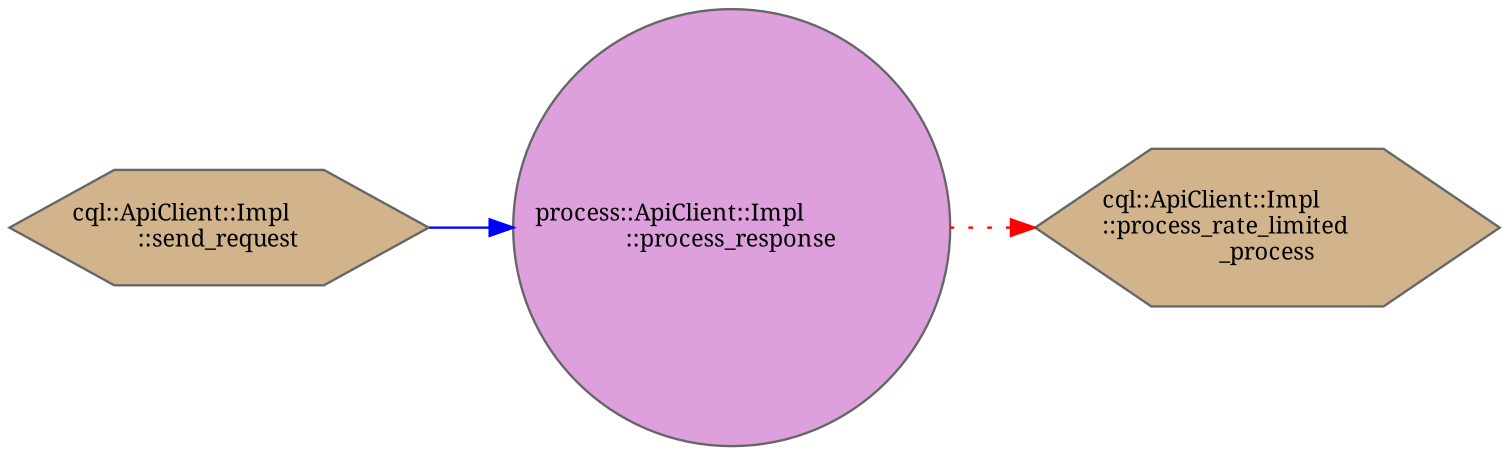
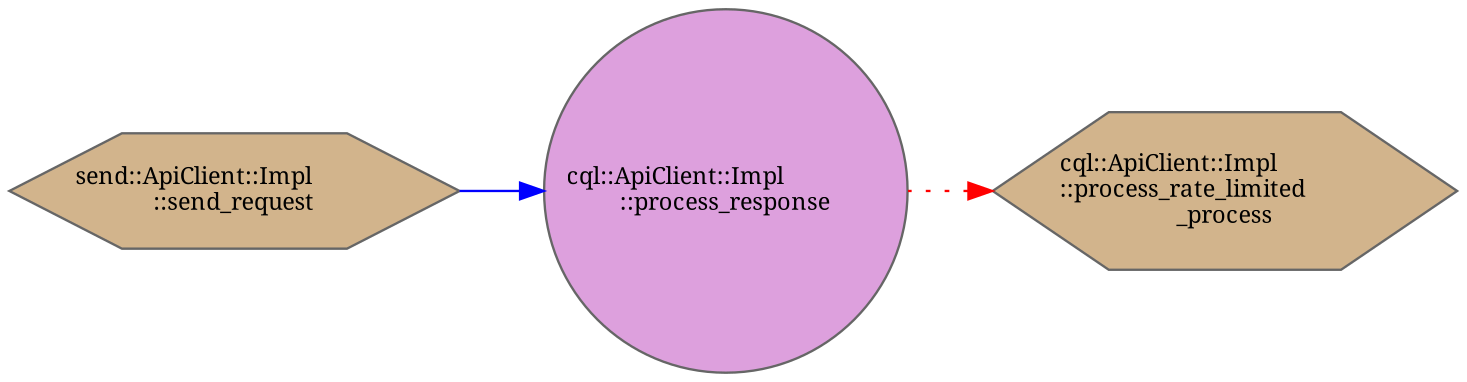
  digraph {
    fontname="Noto Serif"
    rankdir=RL
    node [color=grey40 fillcolor=tan fontname="Noto Serif" fontsize=10 shape=hexagon style=filled]
    edge [dir=back fontname="Noto Serif" fontsize=10 labelfontname=Helvetica labelfontsize=10]
    n1 [color=gray40 fontcolor=black height=0.2 label="cql::ApiClient::Impl\l::process_rate_limited\l_process" width=0.4]
-   n2 [fillcolor=plum height=0.2 label="process::ApiClient::Impl\l::process_response" shape=circle width=0.4]
-   n3 [height=0.2 label="cql::ApiClient::Impl\l::send_request" width=0.4]
+   n2 [fillcolor=plum height=0.2 label="cql::ApiClient::Impl\l::process_response" shape=circle width=0.4]
+   n3 [height=0.2 label="send::ApiClient::Impl\l::send_request" width=0.4]
    n1 -> n2 [color=red style=dotted]
    n2 -> n3 [color=blue style=solid]
  }
